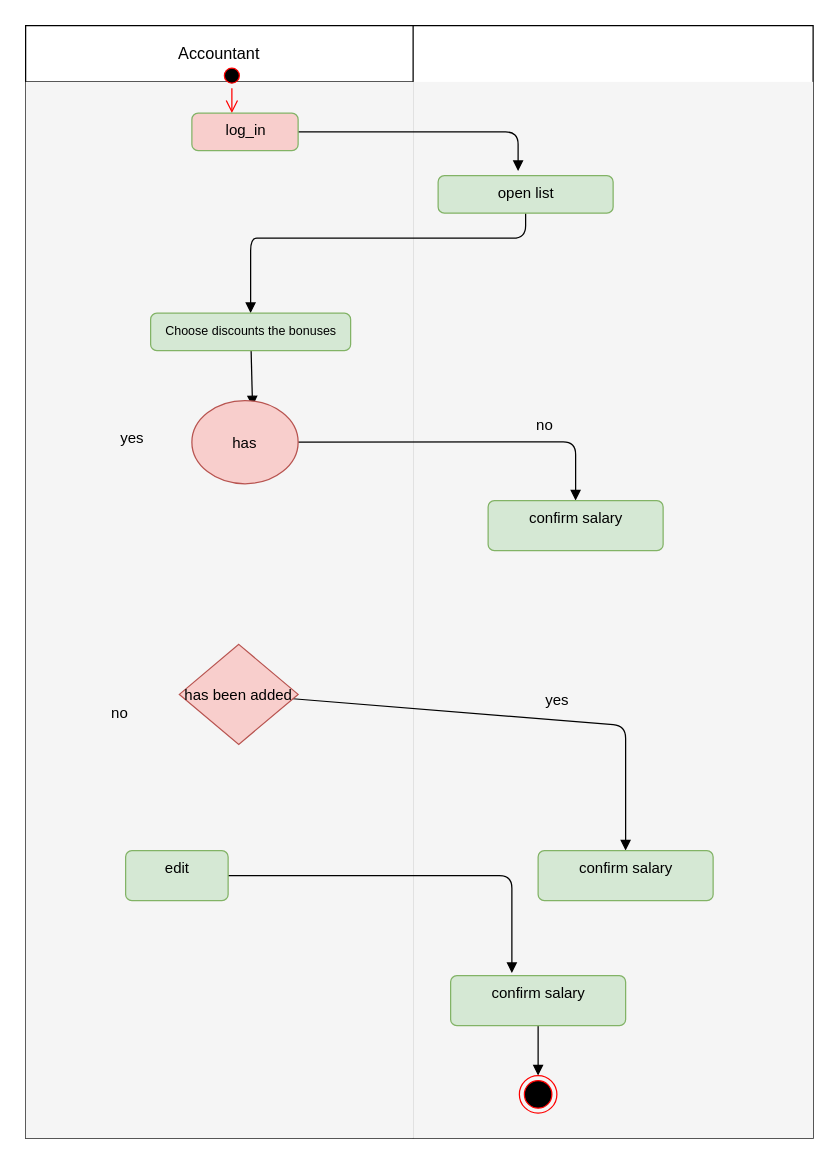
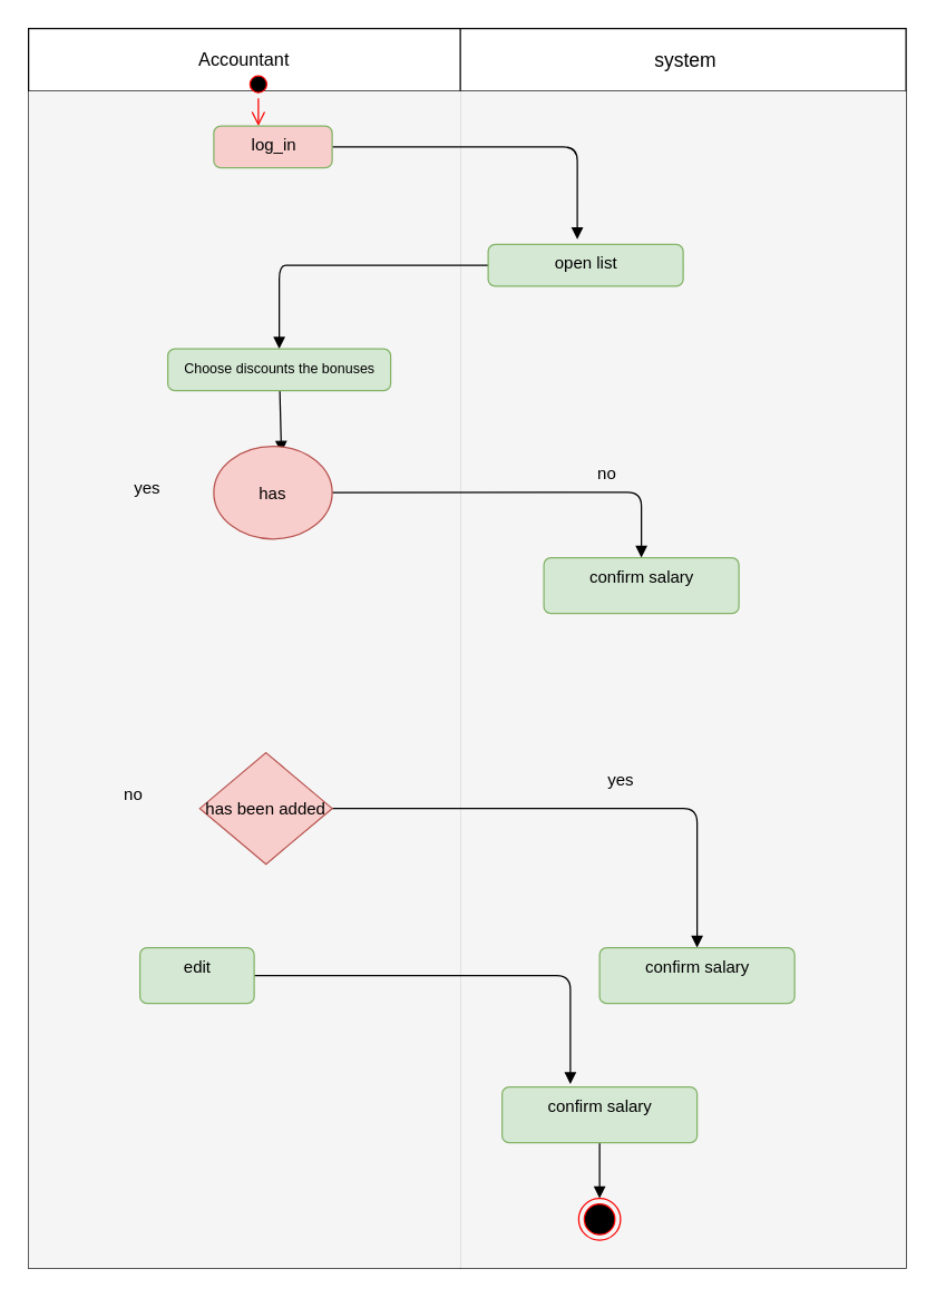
  <mxCell id="0" />
  <mxCell id="1" parent="0" />
  <mxCell id="2" value="" style="shape=table;html=1;whiteSpace=wrap;startSize=0;container=1;collapsible=0;childLayout=tableLayout;fontColor=#000000;" parent="1" vertex="1"><mxGeometry x="20" y="20" width="630" height="890" as="geometry" /></mxCell>
  <mxCell id="3" value="" style="shape=partialRectangle;html=1;whiteSpace=wrap;collapsible=0;dropTarget=0;pointerEvents=0;fillColor=none;top=0;left=0;bottom=0;right=0;points=[[0,0.5],[1,0.5]];portConstraint=eastwest;fontColor=#000000;" parent="2" vertex="1"><mxGeometry width="630" height="45" as="geometry" /></mxCell>
  <mxCell id="4" value="&lt;span style=&quot;line-height: 115% ; font-family: &amp;quot;arial&amp;quot; , sans-serif&quot;&gt;&lt;font style=&quot;font-size: 13px&quot;&gt;Accountant&lt;/font&gt;&lt;/span&gt;" style="shape=partialRectangle;html=1;whiteSpace=wrap;connectable=0;overflow=hidden;fillColor=none;top=0;left=0;bottom=0;right=0;fontColor=#000000;" parent="3" vertex="1"><mxGeometry width="310" height="45" as="geometry" /></mxCell>
+ <mxCell id="5" value="&lt;span style=&quot;font-family: &amp;quot;arial&amp;quot; , sans-serif&quot;&gt;&lt;font style=&quot;font-size: 14px&quot;&gt;&amp;nbsp;system&lt;/font&gt;&lt;/span&gt;" style="shape=partialRectangle;html=1;whiteSpace=wrap;connectable=0;overflow=hidden;fillColor=none;top=0;left=0;bottom=0;right=0;fontColor=#000000;" parent="3" vertex="1"><mxGeometry x="310" width="320" height="45" as="geometry" /></mxCell>
  <mxCell id="6" value="" style="shape=partialRectangle;html=1;whiteSpace=wrap;collapsible=0;dropTarget=0;pointerEvents=0;fillColor=none;top=0;left=0;bottom=0;right=0;points=[[0,0.5],[1,0.5]];portConstraint=eastwest;fontColor=#000000;" parent="2" vertex="1"><mxGeometry y="45" width="630" height="845" as="geometry" /></mxCell>
  <mxCell id="7" value="" style="shape=partialRectangle;html=1;whiteSpace=wrap;connectable=0;overflow=hidden;fillColor=#f5f5f5;top=0;left=0;bottom=0;right=0;strokeColor=#666666;fontColor=#000000;" parent="6" vertex="1"><mxGeometry width="310" height="845" as="geometry" /></mxCell>
  <mxCell id="8" value="" style="shape=partialRectangle;html=1;whiteSpace=wrap;connectable=0;overflow=hidden;fillColor=#f5f5f5;top=0;left=0;bottom=0;right=0;strokeColor=#666666;fontColor=#000000;" parent="6" vertex="1"><mxGeometry x="310" width="320" height="845" as="geometry" /></mxCell>
  <mxCell id="9" value="" style="ellipse;html=1;shape=startState;fillColor=#000000;strokeColor=#ff0000;fontColor=#000000;" parent="1" vertex="1"><mxGeometry x="175" y="50" width="20" height="20" as="geometry" /></mxCell>
  <mxCell id="10" value="" style="edgeStyle=orthogonalEdgeStyle;html=1;verticalAlign=bottom;endArrow=open;endSize=8;strokeColor=#ff0000;fontColor=#000000;" parent="1" source="9" edge="1"><mxGeometry relative="1" as="geometry"><mxPoint x="185" y="90" as="targetPoint" /><Array as="points"><mxPoint x="185" y="90" /><mxPoint x="185" y="90" /></Array></mxGeometry></mxCell>
  <mxCell id="11" style="edgeStyle=none;orthogonalLoop=1;jettySize=auto;html=1;entryX=0.457;entryY=-0.122;entryDx=0;entryDy=0;entryPerimeter=0;endArrow=block;fontColor=#000000;" parent="1" source="12" target="14" edge="1"><mxGeometry relative="1" as="geometry"><Array as="points"><mxPoint x="414" y="105" /></Array></mxGeometry></mxCell>
  <mxCell id="12" value="log_in" style="html=1;align=center;verticalAlign=top;rounded=1;absoluteArcSize=1;arcSize=10;dashed=0;fillColor=#f8cecc;strokeColor=#82b366;fontColor=#000000;" parent="1" vertex="1"><mxGeometry x="153" y="90" width="85" height="30" as="geometry" /></mxCell>
  <mxCell id="13" style="edgeStyle=none;orthogonalLoop=1;jettySize=auto;html=1;entryX=0.5;entryY=0;entryDx=0;entryDy=0;endArrow=block;fontColor=#000000;" parent="1" source="14" target="16" edge="1"><mxGeometry relative="1" as="geometry"><Array as="points"><mxPoint x="420" y="190" /><mxPoint x="390" y="190" /><mxPoint x="220" y="190" /><mxPoint x="200" y="190" /></Array></mxGeometry></mxCell>
- <mxCell id="14" value="open list" style="html=1;align=center;verticalAlign=top;rounded=1;absoluteArcSize=1;arcSize=10;dashed=0;fillColor=#d5e8d4;strokeColor=#82b366;fontColor=#000000;" parent="1" vertex="1"><mxGeometry x="350" y="140" width="140" height="30" as="geometry" /></mxCell>
+ <mxCell id="14" value="open list" style="html=1;align=center;verticalAlign=top;rounded=1;absoluteArcSize=1;arcSize=10;dashed=0;fillColor=#d5e8d4;strokeColor=#82b366;fontColor=#000000;" parent="1" vertex="1"><mxGeometry x="350" y="175" width="140" height="30" as="geometry" /></mxCell>
  <mxCell id="15" style="edgeStyle=none;orthogonalLoop=1;jettySize=auto;html=1;entryX=0.571;entryY=0.07;entryDx=0;entryDy=0;entryPerimeter=0;endArrow=block;fontColor=#000000;" parent="1" source="16" target="18" edge="1"><mxGeometry relative="1" as="geometry" /></mxCell>
  <mxCell id="16" value="&lt;font style=&quot;font-size: 10px&quot;&gt;Choose discounts the bonuses&lt;/font&gt;" style="html=1;align=center;verticalAlign=top;rounded=1;absoluteArcSize=1;arcSize=10;dashed=0;fillColor=#d5e8d4;strokeColor=#82b366;fontColor=#000000;" parent="1" vertex="1"><mxGeometry x="120" y="250" width="160" height="30" as="geometry" /></mxCell>
  <mxCell id="17" value="" style="edgeStyle=none;orthogonalLoop=1;jettySize=auto;html=1;endArrow=block;fontColor=#000000;" parent="1" source="18" target="19" edge="1"><mxGeometry relative="1" as="geometry"><Array as="points"><mxPoint x="460" y="353" /></Array></mxGeometry></mxCell>
  <mxCell id="18" value="has" style="ellipse;fillColor=#f8cecc;strokeColor=#b85450;fontColor=#000000;" parent="1" vertex="1"><mxGeometry x="153" y="320" width="85" height="66.5" as="geometry" /></mxCell>
  <mxCell id="19" value="&lt;div&gt;confirm salary&lt;/div&gt;&lt;div&gt;&lt;br&gt;&lt;/div&gt;" style="html=1;align=center;verticalAlign=top;rounded=1;absoluteArcSize=1;arcSize=10;dashed=0;fillColor=#d5e8d4;strokeColor=#82b366;fontColor=#000000;" parent="1" vertex="1"><mxGeometry x="390" y="400" width="140" height="40" as="geometry" /></mxCell>
  <mxCell id="20" value="yes" style="text;html=1;align=center;verticalAlign=middle;resizable=0;points=[];autosize=1;fontColor=#000000;" parent="1" vertex="1"><mxGeometry x="90" y="340" width="30" height="20" as="geometry" /></mxCell>
  <mxCell id="21" value="no" style="text;html=1;align=center;verticalAlign=middle;resizable=0;points=[];autosize=1;fontColor=#000000;" parent="1" vertex="1"><mxGeometry x="420" y="330" width="30" height="20" as="geometry" /></mxCell>
  <mxCell id="22" style="edgeStyle=none;orthogonalLoop=1;jettySize=auto;html=1;entryX=0.5;entryY=0;entryDx=0;entryDy=0;endArrow=block;fontColor=#000000;" parent="1" source="23" target="26" edge="1"><mxGeometry relative="1" as="geometry"><Array as="points"><mxPoint x="500" y="580" /></Array></mxGeometry></mxCell>
- <mxCell id="23" value="has been added" style="rhombus;fillColor=#f8cecc;strokeColor=#b85450;fontColor=#000000;" parent="1" vertex="1"><mxGeometry x="143" y="515" width="95" height="80" as="geometry" /></mxCell>
+ <mxCell id="23" value="has been added" style="rhombus;fillColor=#f8cecc;strokeColor=#b85450;fontColor=#000000;" parent="1" vertex="1"><mxGeometry x="143" y="540" width="95" height="80" as="geometry" /></mxCell>
  <mxCell id="24" style="edgeStyle=none;orthogonalLoop=1;jettySize=auto;html=1;entryX=0.35;entryY=-0.05;entryDx=0;entryDy=0;entryPerimeter=0;endArrow=block;fontColor=#000000;" parent="1" source="25" target="30" edge="1"><mxGeometry relative="1" as="geometry"><Array as="points"><mxPoint x="409" y="700" /></Array></mxGeometry></mxCell>
  <mxCell id="25" value="edit" style="html=1;align=center;verticalAlign=top;rounded=1;absoluteArcSize=1;arcSize=10;dashed=0;fillColor=#d5e8d4;strokeColor=#82b366;fontColor=#000000;" parent="1" vertex="1"><mxGeometry x="100" y="680" width="82" height="40" as="geometry" /></mxCell>
  <mxCell id="26" value="&lt;div&gt;confirm salary&lt;/div&gt;&lt;div&gt;&lt;br&gt;&lt;/div&gt;" style="html=1;align=center;verticalAlign=top;rounded=1;absoluteArcSize=1;arcSize=10;dashed=0;fillColor=#d5e8d4;strokeColor=#82b366;fontColor=#000000;" parent="1" vertex="1"><mxGeometry x="430" y="680" width="140" height="40" as="geometry" /></mxCell>
  <mxCell id="27" value="yes" style="text;html=1;align=center;verticalAlign=middle;resizable=0;points=[];autosize=1;fontColor=#000000;" parent="1" vertex="1"><mxGeometry x="430" y="550" width="30" height="20" as="geometry" /></mxCell>
  <mxCell id="28" value="no" style="text;html=1;align=center;verticalAlign=middle;resizable=0;points=[];autosize=1;fontColor=#000000;" parent="1" vertex="1"><mxGeometry x="80" y="560" width="30" height="20" as="geometry" /></mxCell>
  <mxCell id="29" style="edgeStyle=none;orthogonalLoop=1;jettySize=auto;html=1;endArrow=block;fontColor=#000000;" parent="1" source="30" target="31" edge="1"><mxGeometry relative="1" as="geometry" /></mxCell>
  <mxCell id="30" value="&lt;div&gt;confirm salary&lt;/div&gt;&lt;div&gt;&lt;br&gt;&lt;/div&gt;" style="html=1;align=center;verticalAlign=top;rounded=1;absoluteArcSize=1;arcSize=10;dashed=0;fillColor=#d5e8d4;strokeColor=#82b366;fontColor=#000000;" parent="1" vertex="1"><mxGeometry x="360" y="780" width="140" height="40" as="geometry" /></mxCell>
  <mxCell id="31" value="" style="ellipse;html=1;shape=endState;fillColor=#000000;strokeColor=#ff0000;fontColor=#000000;" parent="1" vertex="1"><mxGeometry x="415" y="860" width="30" height="30" as="geometry" /></mxCell>
